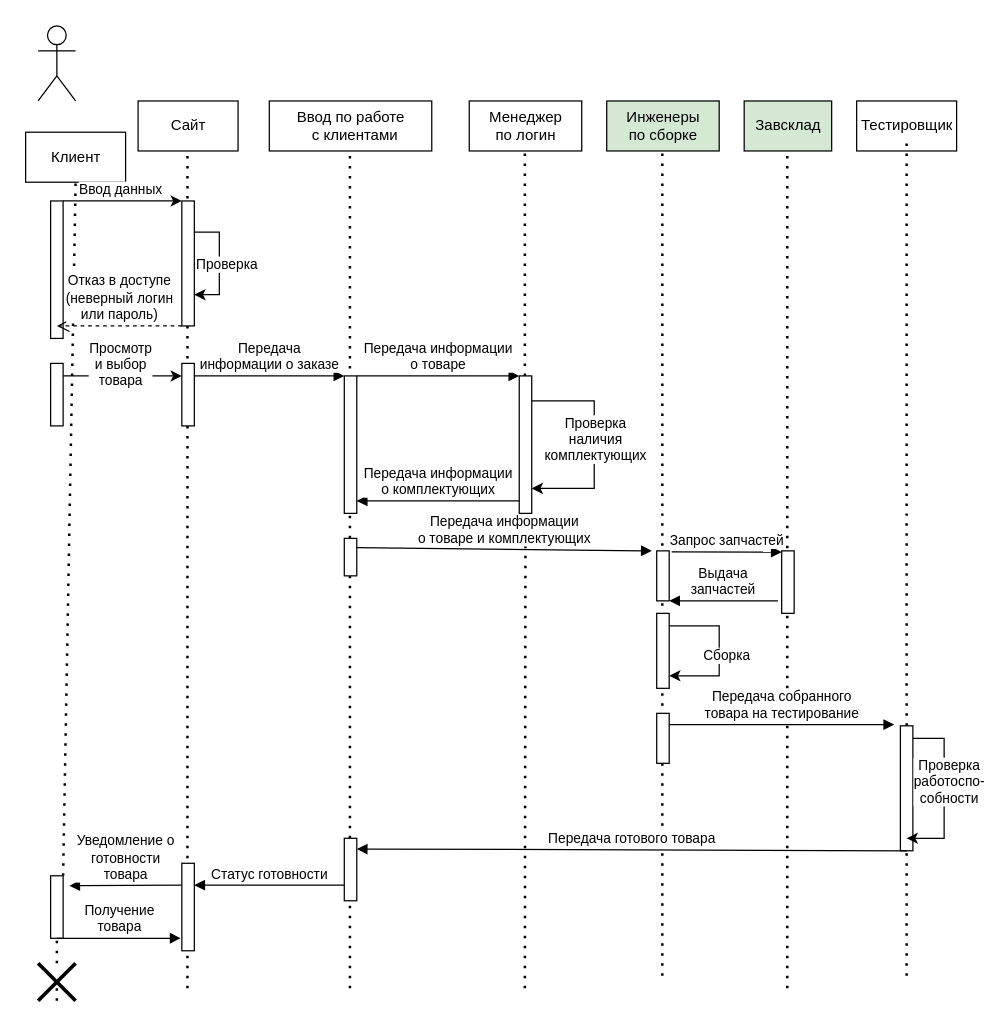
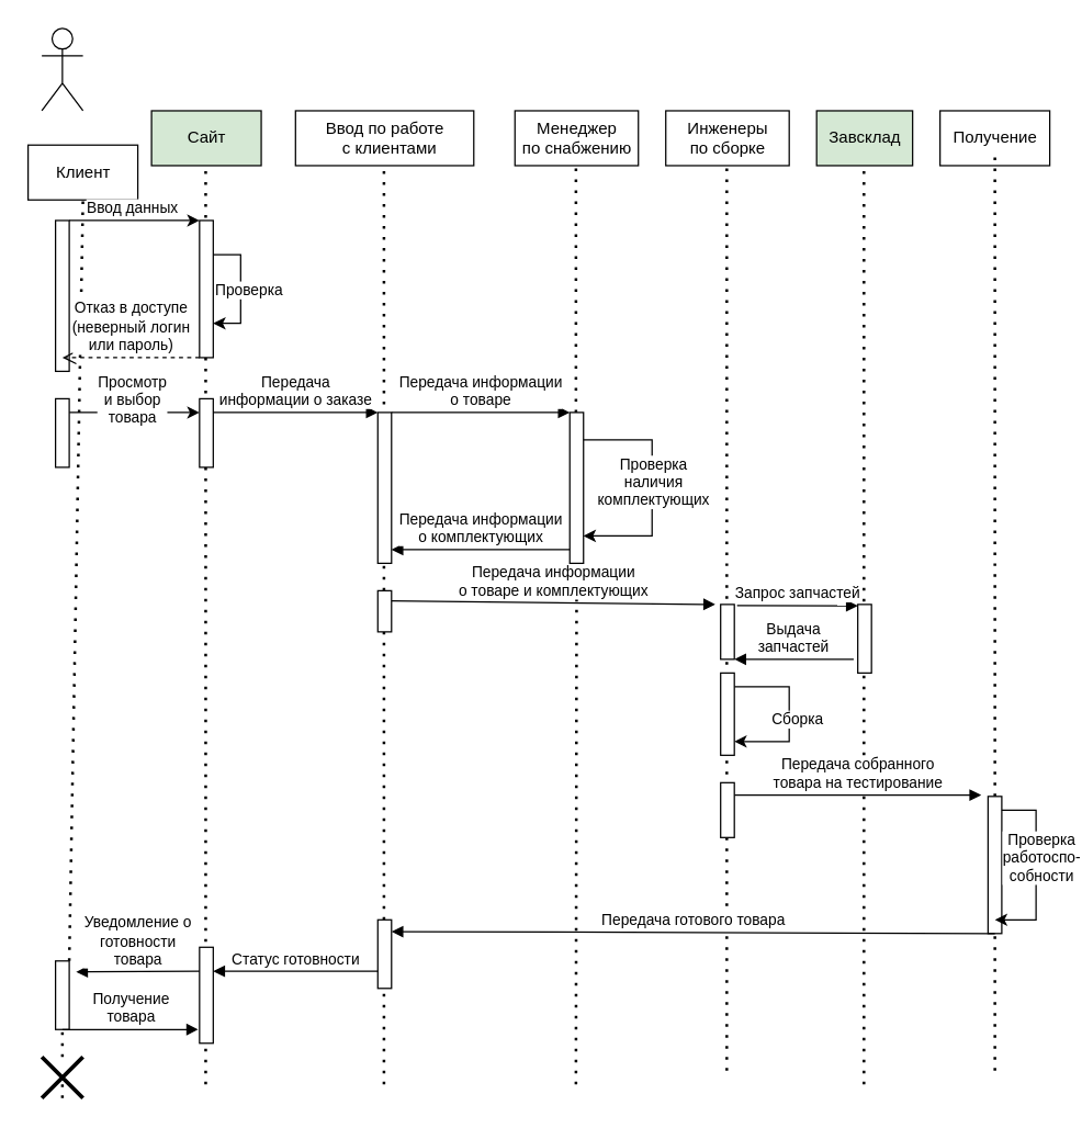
  <mxCell id="0" />
  <mxCell id="1" parent="0" />
  <mxCell id="2" value="Клиент" style="html=1;" parent="1" vertex="1"><mxGeometry x="20" y="105" width="80" height="40" as="geometry" /></mxCell>
  <mxCell id="3" value="Ввод по работе&lt;br&gt;&amp;nbsp; с клиентами" style="html=1;" parent="1" vertex="1"><mxGeometry x="215" y="80" width="130" height="40" as="geometry" /></mxCell>
  <mxCell id="4" value="" style="endArrow=none;dashed=1;html=1;dashPattern=1 3;strokeWidth=2;rounded=0;entryX=0.5;entryY=1;entryDx=0;entryDy=0;startArrow=none;" parent="1" source="46" target="2" edge="1"><mxGeometry width="50" height="50" relative="1" as="geometry"><mxPoint x="45" y="790" as="sourcePoint" /><mxPoint x="405" y="380" as="targetPoint" /></mxGeometry></mxCell>
  <mxCell id="5" value="" style="endArrow=none;dashed=1;html=1;dashPattern=1 3;strokeWidth=2;rounded=0;entryX=0.5;entryY=1;entryDx=0;entryDy=0;" parent="1" edge="1"><mxGeometry width="50" height="50" relative="1" as="geometry"><mxPoint x="279.5" y="790" as="sourcePoint" /><mxPoint x="279.5" y="120" as="targetPoint" /></mxGeometry></mxCell>
  <mxCell id="6" value="" style="endArrow=none;dashed=1;html=1;dashPattern=1 3;strokeWidth=2;rounded=0;entryX=0.5;entryY=1;entryDx=0;entryDy=0;" parent="1" edge="1"><mxGeometry width="50" height="50" relative="1" as="geometry"><mxPoint x="529.5" y="780" as="sourcePoint" /><mxPoint x="529.5" y="110" as="targetPoint" /></mxGeometry></mxCell>
  <mxCell id="7" value="" style="rounded=0;whiteSpace=wrap;html=1;direction=south;" parent="1" vertex="1"><mxGeometry x="40" y="160" width="10" height="110" as="geometry" /></mxCell>
  <mxCell id="8" value="" style="endArrow=none;dashed=1;html=1;dashPattern=1 3;strokeWidth=2;rounded=0;entryX=0.5;entryY=1;entryDx=0;entryDy=0;" parent="1" edge="1"><mxGeometry width="50" height="50" relative="1" as="geometry"><mxPoint x="149.5" y="790" as="sourcePoint" /><mxPoint x="149.5" y="120" as="targetPoint" /></mxGeometry></mxCell>
  <mxCell id="9" value="" style="rounded=0;whiteSpace=wrap;html=1;direction=south;" parent="1" vertex="1"><mxGeometry x="145" y="160" width="10" height="100" as="geometry" /></mxCell>
  <mxCell id="10" value="" style="edgeStyle=segmentEdgeStyle;endArrow=classic;html=1;rounded=0;exitX=0;exitY=0;exitDx=0;exitDy=0;entryX=0;entryY=1;entryDx=0;entryDy=0;" parent="1" source="7" target="9" edge="1"><mxGeometry width="50" height="50" relative="1" as="geometry"><mxPoint x="355" y="430" as="sourcePoint" /><mxPoint x="405" y="380" as="targetPoint" /></mxGeometry></mxCell>
  <mxCell id="11" value="Ввод данных" style="edgeLabel;html=1;align=center;verticalAlign=middle;resizable=0;points=[];" parent="10" vertex="1" connectable="0"><mxGeometry x="-0.221" y="-3" relative="1" as="geometry"><mxPoint x="8" y="-13" as="offset" /></mxGeometry></mxCell>
  <mxCell id="12" value="Отказ в доступе&lt;br&gt;(неверный логин&lt;br&gt;или пароль)" style="html=1;verticalAlign=bottom;endArrow=open;dashed=1;endSize=8;rounded=0;exitX=1;exitY=1;exitDx=0;exitDy=0;" parent="1" source="9" edge="1"><mxGeometry relative="1" as="geometry"><mxPoint x="415" y="410" as="sourcePoint" /><mxPoint x="45" y="260" as="targetPoint" /></mxGeometry></mxCell>
  <mxCell id="13" style="edgeStyle=orthogonalEdgeStyle;rounded=0;orthogonalLoop=1;jettySize=auto;html=1;exitX=0.25;exitY=0;exitDx=0;exitDy=0;entryX=0.75;entryY=0;entryDx=0;entryDy=0;" parent="1" source="9" target="9" edge="1"><mxGeometry relative="1" as="geometry" /></mxCell>
  <mxCell id="14" value="Проверка" style="edgeLabel;html=1;align=center;verticalAlign=middle;resizable=0;points=[];" parent="13" vertex="1" connectable="0"><mxGeometry x="0.222" y="5" relative="1" as="geometry"><mxPoint y="-10" as="offset" /></mxGeometry></mxCell>
  <mxCell id="15" value="" style="rounded=0;whiteSpace=wrap;html=1;direction=south;" parent="1" vertex="1"><mxGeometry x="275" y="300" width="10" height="110" as="geometry" /></mxCell>
  <mxCell id="16" value="" style="edgeStyle=segmentEdgeStyle;endArrow=classic;html=1;rounded=0;exitX=0;exitY=0;exitDx=0;exitDy=0;entryX=0.2;entryY=1;entryDx=0;entryDy=0;entryPerimeter=0;" parent="1" target="54" edge="1"><mxGeometry width="50" height="50" relative="1" as="geometry"><mxPoint x="50" y="300" as="sourcePoint" /><mxPoint x="135" y="300" as="targetPoint" /></mxGeometry></mxCell>
  <mxCell id="17" value="Просмотр &lt;br&gt;и выбор&lt;br&gt;товара" style="edgeLabel;html=1;align=center;verticalAlign=middle;resizable=0;points=[];" parent="16" vertex="1" connectable="0"><mxGeometry x="-0.221" y="-3" relative="1" as="geometry"><mxPoint x="8" y="-13" as="offset" /></mxGeometry></mxCell>
  <mxCell id="18" value="" style="html=1;points=[];perimeter=orthogonalPerimeter;" parent="1" vertex="1"><mxGeometry x="525" y="440" width="10" height="40" as="geometry" /></mxCell>
- <mxCell id="19" value="Инженеры&lt;br&gt;по сборке" style="html=1;fillColor=#d5e8d4;" parent="1" vertex="1"><mxGeometry x="485" y="80" width="90" height="40" as="geometry" /></mxCell>
+ <mxCell id="19" value="Инженеры&lt;br&gt;по сборке" style="html=1;" parent="1" vertex="1"><mxGeometry x="485" y="80" width="90" height="40" as="geometry" /></mxCell>
  <mxCell id="20" value="Передача информации&lt;br&gt;о товаре" style="html=1;verticalAlign=bottom;endArrow=block;rounded=0;exitX=0;exitY=0;exitDx=0;exitDy=0;" parent="1" source="15" edge="1"><mxGeometry width="80" relative="1" as="geometry"><mxPoint x="335" y="370" as="sourcePoint" /><mxPoint x="415" y="300" as="targetPoint" /></mxGeometry></mxCell>
- <mxCell id="21" value="Менеджер &lt;br&gt;по логин" style="html=1;" parent="1" vertex="1"><mxGeometry x="375" y="80" width="90" height="40" as="geometry" /></mxCell>
+ <mxCell id="21" value="Менеджер &lt;br&gt;по снабжению" style="html=1;" parent="1" vertex="1"><mxGeometry x="375" y="80" width="90" height="40" as="geometry" /></mxCell>
  <mxCell id="22" value="" style="endArrow=none;dashed=1;html=1;dashPattern=1 3;strokeWidth=2;rounded=0;entryX=0.5;entryY=1;entryDx=0;entryDy=0;startArrow=none;" parent="1" source="23" edge="1"><mxGeometry width="50" height="50" relative="1" as="geometry"><mxPoint x="419.5" y="790" as="sourcePoint" /><mxPoint x="419.5" y="120" as="targetPoint" /></mxGeometry></mxCell>
  <mxCell id="23" value="" style="html=1;points=[];perimeter=orthogonalPerimeter;" parent="1" vertex="1"><mxGeometry x="415" y="300" width="10" height="110" as="geometry" /></mxCell>
  <mxCell id="24" value="" style="endArrow=none;dashed=1;html=1;dashPattern=1 3;strokeWidth=2;rounded=0;entryX=0.5;entryY=1;entryDx=0;entryDy=0;" parent="1" target="23" edge="1"><mxGeometry width="50" height="50" relative="1" as="geometry"><mxPoint x="419.5" y="790" as="sourcePoint" /><mxPoint x="419.5" y="120" as="targetPoint" /></mxGeometry></mxCell>
  <mxCell id="25" value="" style="edgeStyle=segmentEdgeStyle;endArrow=classic;html=1;rounded=0;" parent="1" edge="1"><mxGeometry width="50" height="50" relative="1" as="geometry"><mxPoint x="425" y="320" as="sourcePoint" /><mxPoint x="425" y="390" as="targetPoint" /><Array as="points"><mxPoint x="475" y="320" /><mxPoint x="475" y="390" /><mxPoint x="425" y="390" /></Array></mxGeometry></mxCell>
  <mxCell id="26" value="Проверка &lt;br&gt;наличия &lt;br&gt;комплектующих" style="edgeLabel;html=1;align=center;verticalAlign=middle;resizable=0;points=[];" parent="25" vertex="1" connectable="0"><mxGeometry x="-0.229" relative="1" as="geometry"><mxPoint y="14" as="offset" /></mxGeometry></mxCell>
  <mxCell id="27" value="Передача информации &lt;br&gt;о комплектующих" style="html=1;verticalAlign=bottom;endArrow=block;rounded=0;exitX=0;exitY=0.909;exitDx=0;exitDy=0;exitPerimeter=0;" parent="1" source="23" edge="1"><mxGeometry width="80" relative="1" as="geometry"><mxPoint x="335" y="440" as="sourcePoint" /><mxPoint x="285" y="400" as="targetPoint" /></mxGeometry></mxCell>
  <mxCell id="28" value="Передача информации &lt;br&gt;о товаре и комплектующих" style="html=1;verticalAlign=bottom;endArrow=block;rounded=0;entryX=-0.4;entryY=0;entryDx=0;entryDy=0;entryPerimeter=0;exitX=0.25;exitY=0;exitDx=0;exitDy=0;" parent="1" source="51" target="18" edge="1"><mxGeometry width="80" relative="1" as="geometry"><mxPoint x="295" y="440" as="sourcePoint" /><mxPoint x="415" y="430" as="targetPoint" /></mxGeometry></mxCell>
  <mxCell id="29" value="" style="shape=umlActor;verticalLabelPosition=bottom;verticalAlign=top;html=1;" parent="1" vertex="1"><mxGeometry x="30" y="20" width="30" height="60" as="geometry" /></mxCell>
  <mxCell id="30" value="Завсклад" style="html=1;fillColor=#d5e8d4;" parent="1" vertex="1"><mxGeometry x="595" y="80" width="70" height="40" as="geometry" /></mxCell>
  <mxCell id="31" value="" style="endArrow=none;dashed=1;html=1;dashPattern=1 3;strokeWidth=2;rounded=0;entryX=0.5;entryY=1;entryDx=0;entryDy=0;" parent="1" edge="1"><mxGeometry width="50" height="50" relative="1" as="geometry"><mxPoint x="629.5" y="790" as="sourcePoint" /><mxPoint x="629.5" y="120" as="targetPoint" /></mxGeometry></mxCell>
  <mxCell id="32" value="" style="html=1;points=[];perimeter=orthogonalPerimeter;" parent="1" vertex="1"><mxGeometry x="625" y="440" width="10" height="50" as="geometry" /></mxCell>
  <mxCell id="33" value="Запрос запчастей" style="html=1;verticalAlign=bottom;endArrow=block;rounded=0;exitX=1.2;exitY=0.022;exitDx=0;exitDy=0;exitPerimeter=0;" parent="1" source="18" edge="1"><mxGeometry width="80" relative="1" as="geometry"><mxPoint x="545" y="440" as="sourcePoint" /><mxPoint x="625" y="441" as="targetPoint" /></mxGeometry></mxCell>
  <mxCell id="34" value="Выдача &lt;br&gt;запчастей" style="html=1;verticalAlign=bottom;endArrow=block;rounded=0;exitX=-0.3;exitY=0.8;exitDx=0;exitDy=0;exitPerimeter=0;" parent="1" source="32" target="18" edge="1"><mxGeometry width="80" relative="1" as="geometry"><mxPoint x="615" y="480" as="sourcePoint" /><mxPoint x="545" y="480" as="targetPoint" /></mxGeometry></mxCell>
  <mxCell id="35" style="edgeStyle=orthogonalEdgeStyle;rounded=0;orthogonalLoop=1;jettySize=auto;html=1;entryX=0.75;entryY=0;entryDx=0;entryDy=0;" parent="1" edge="1"><mxGeometry relative="1" as="geometry"><mxPoint x="535" y="500" as="sourcePoint" /><mxPoint x="535" y="540" as="targetPoint" /><Array as="points"><mxPoint x="535" y="500" /><mxPoint x="575" y="500" /><mxPoint x="575" y="540" /></Array></mxGeometry></mxCell>
  <mxCell id="36" value="Сборка" style="edgeLabel;html=1;align=center;verticalAlign=middle;resizable=0;points=[];" parent="35" vertex="1" connectable="0"><mxGeometry x="0.222" y="5" relative="1" as="geometry"><mxPoint y="-10" as="offset" /></mxGeometry></mxCell>
- <mxCell id="37" value="Тестировщик" style="html=1;" parent="1" vertex="1"><mxGeometry x="685" y="80" width="80" height="40" as="geometry" /></mxCell>
+ <mxCell id="37" value="Получение" style="html=1;" parent="1" vertex="1"><mxGeometry x="685" y="80" width="80" height="40" as="geometry" /></mxCell>
  <mxCell id="38" value="" style="endArrow=none;dashed=1;html=1;dashPattern=1 3;strokeWidth=2;rounded=0;entryX=0.5;entryY=1;entryDx=0;entryDy=0;" parent="1" edge="1"><mxGeometry width="50" height="50" relative="1" as="geometry"><mxPoint x="725" y="780" as="sourcePoint" /><mxPoint x="725" y="110" as="targetPoint" /></mxGeometry></mxCell>
  <mxCell id="39" value="" style="html=1;points=[];perimeter=orthogonalPerimeter;" parent="1" vertex="1"><mxGeometry x="720" y="580" width="10" height="100" as="geometry" /></mxCell>
  <mxCell id="40" value="Передача собранного &lt;br&gt;товара на тестирование" style="html=1;verticalAlign=bottom;endArrow=block;rounded=0;" parent="1" edge="1"><mxGeometry width="80" relative="1" as="geometry"><mxPoint x="535" y="579" as="sourcePoint" /><mxPoint x="715" y="579" as="targetPoint" /></mxGeometry></mxCell>
  <mxCell id="41" style="edgeStyle=orthogonalEdgeStyle;rounded=0;orthogonalLoop=1;jettySize=auto;html=1;" parent="1" source="39" edge="1"><mxGeometry relative="1" as="geometry"><mxPoint x="725" y="670" as="targetPoint" /><Array as="points"><mxPoint x="755" y="590" /><mxPoint x="755" y="670" /></Array></mxGeometry></mxCell>
  <mxCell id="42" value="Проверка &lt;br&gt;работоспо-&lt;br&gt;собности" style="edgeLabel;html=1;align=center;verticalAlign=middle;resizable=0;points=[];" parent="41" vertex="1" connectable="0"><mxGeometry x="-0.371" y="3" relative="1" as="geometry"><mxPoint y="17" as="offset" /></mxGeometry></mxCell>
  <mxCell id="43" value="" style="rounded=0;whiteSpace=wrap;html=1;direction=south;" parent="1" vertex="1"><mxGeometry x="275" y="670" width="10" height="50" as="geometry" /></mxCell>
  <mxCell id="44" value="Передача готового товара" style="html=1;verticalAlign=bottom;endArrow=block;rounded=0;exitX=0.5;exitY=1;exitDx=0;exitDy=0;exitPerimeter=0;entryX=0.171;entryY=0;entryDx=0;entryDy=0;entryPerimeter=0;" parent="1" source="39" target="43" edge="1"><mxGeometry width="80" relative="1" as="geometry"><mxPoint x="335" y="470" as="sourcePoint" /><mxPoint x="415" y="470" as="targetPoint" /></mxGeometry></mxCell>
  <mxCell id="45" value="Статус готовности" style="html=1;verticalAlign=bottom;endArrow=block;rounded=0;exitX=0.75;exitY=1;exitDx=0;exitDy=0;entryX=0.25;entryY=0;entryDx=0;entryDy=0;" parent="1" source="43" target="57" edge="1"><mxGeometry width="80" relative="1" as="geometry"><mxPoint x="235" y="720" as="sourcePoint" /><mxPoint x="55" y="710" as="targetPoint" /></mxGeometry></mxCell>
  <mxCell id="46" value="" style="html=1;points=[];perimeter=orthogonalPerimeter;" parent="1" vertex="1"><mxGeometry x="40" y="700" width="10" height="50" as="geometry" /></mxCell>
  <mxCell id="47" value="" style="endArrow=none;dashed=1;html=1;dashPattern=1 3;strokeWidth=2;rounded=0;entryX=0.5;entryY=1;entryDx=0;entryDy=0;startArrow=none;" parent="1" source="48" target="46" edge="1"><mxGeometry width="50" height="50" relative="1" as="geometry"><mxPoint x="45" y="790" as="sourcePoint" /><mxPoint x="45" y="120" as="targetPoint" /></mxGeometry></mxCell>
  <mxCell id="48" value="" style="shape=umlDestroy;whiteSpace=wrap;html=1;strokeWidth=3;" parent="1" vertex="1"><mxGeometry x="30" y="770" width="30" height="30" as="geometry" /></mxCell>
  <mxCell id="49" value="" style="endArrow=none;dashed=1;html=1;dashPattern=1 3;strokeWidth=2;rounded=0;entryX=0.5;entryY=1;entryDx=0;entryDy=0;" parent="1" target="48" edge="1"><mxGeometry width="50" height="50" relative="1" as="geometry"><mxPoint x="45" y="790" as="sourcePoint" /><mxPoint x="45" y="750" as="targetPoint" /></mxGeometry></mxCell>
  <mxCell id="50" value="" style="rounded=0;whiteSpace=wrap;html=1;direction=south;" parent="1" vertex="1"><mxGeometry x="40" y="290" width="10" height="50" as="geometry" /></mxCell>
  <mxCell id="51" value="" style="rounded=0;whiteSpace=wrap;html=1;direction=south;" parent="1" vertex="1"><mxGeometry x="275" y="430" width="10" height="30" as="geometry" /></mxCell>
  <mxCell id="52" value="" style="rounded=0;whiteSpace=wrap;html=1;direction=south;" parent="1" vertex="1"><mxGeometry x="525" y="490" width="10" height="60" as="geometry" /></mxCell>
  <mxCell id="53" value="" style="rounded=0;whiteSpace=wrap;html=1;direction=south;" parent="1" vertex="1"><mxGeometry x="525" y="570" width="10" height="40" as="geometry" /></mxCell>
  <mxCell id="54" value="" style="rounded=0;whiteSpace=wrap;html=1;direction=south;" parent="1" vertex="1"><mxGeometry x="145" y="290" width="10" height="50" as="geometry" /></mxCell>
  <mxCell id="55" value="Передача &lt;br&gt;информации о заказе" style="html=1;verticalAlign=bottom;endArrow=block;rounded=0;entryX=0;entryY=1;entryDx=0;entryDy=0;" parent="1" target="15" edge="1"><mxGeometry width="80" relative="1" as="geometry"><mxPoint x="155" y="300" as="sourcePoint" /><mxPoint x="415" y="360" as="targetPoint" /></mxGeometry></mxCell>
- <mxCell id="56" value="Сайт" style="html=1;" parent="1" vertex="1"><mxGeometry x="110" y="80" width="80" height="40" as="geometry" /></mxCell>
+ <mxCell id="56" value="Сайт" style="html=1;fillColor=#d5e8d4;" parent="1" vertex="1"><mxGeometry x="110" y="80" width="80" height="40" as="geometry" /></mxCell>
  <mxCell id="57" value="" style="rounded=0;whiteSpace=wrap;html=1;direction=south;" parent="1" vertex="1"><mxGeometry x="145" y="690" width="10" height="70" as="geometry" /></mxCell>
  <mxCell id="58" value="Получение &lt;br&gt;товара" style="html=1;verticalAlign=bottom;endArrow=block;rounded=0;entryX=0.857;entryY=1.1;entryDx=0;entryDy=0;entryPerimeter=0;" parent="1" target="57" edge="1"><mxGeometry width="80" relative="1" as="geometry"><mxPoint x="45" y="750" as="sourcePoint" /><mxPoint x="415" y="640" as="targetPoint" /></mxGeometry></mxCell>
  <mxCell id="59" value="Уведомление о &lt;br&gt;готовности &lt;br&gt;товара" style="html=1;verticalAlign=bottom;endArrow=block;rounded=0;exitX=0.25;exitY=1;exitDx=0;exitDy=0;" parent="1" source="57" edge="1"><mxGeometry width="80" relative="1" as="geometry"><mxPoint x="335" y="640" as="sourcePoint" /><mxPoint x="55" y="708" as="targetPoint" /></mxGeometry></mxCell>
